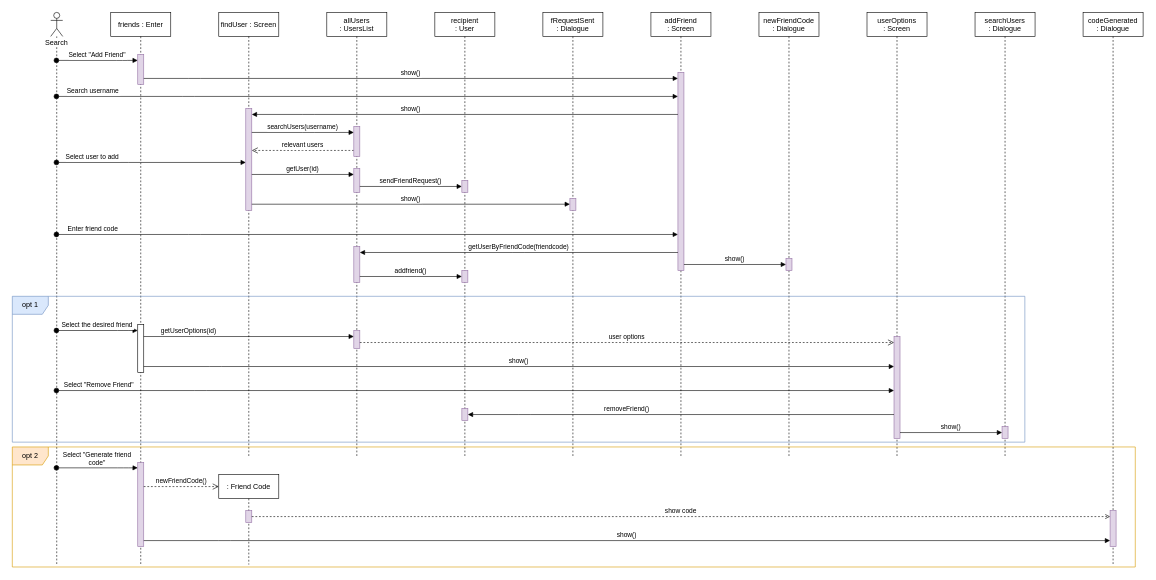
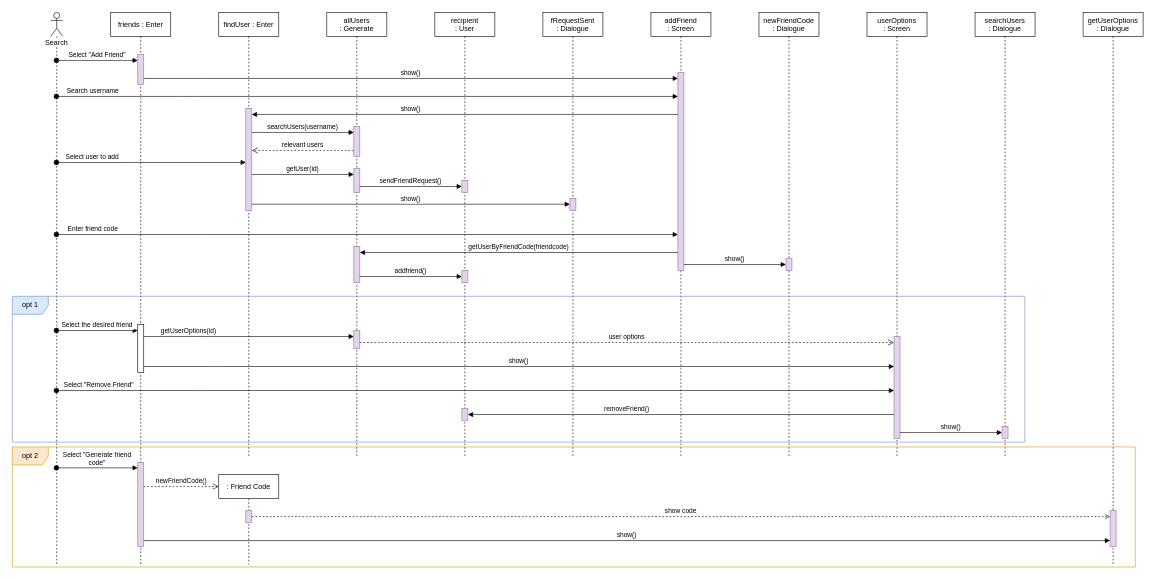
  <mxCell id="0" />
  <mxCell id="1" parent="0" />
  <mxCell id="2" value="friends : Enter" style="shape=umlLifeline;perimeter=lifelinePerimeter;container=1;collapsible=0;recursiveResize=0;rounded=0;shadow=0;strokeWidth=1;" parent="1" vertex="1"><mxGeometry x="184" y="20" width="100" height="920" as="geometry" /></mxCell>
  <mxCell id="3" value="" style="points=[];perimeter=orthogonalPerimeter;rounded=0;shadow=0;strokeWidth=1;fillColor=#e1d5e7;strokeColor=#9673a6;" parent="2" vertex="1"><mxGeometry x="45" y="70" width="10" height="50" as="geometry" /></mxCell>
  <mxCell id="4" value="" style="points=[];perimeter=orthogonalPerimeter;rounded=0;shadow=0;strokeWidth=1;" vertex="1" parent="2"><mxGeometry x="45" y="520" width="10" height="80" as="geometry" /></mxCell>
  <mxCell id="5" value="" style="points=[];perimeter=orthogonalPerimeter;rounded=0;shadow=0;strokeWidth=1;fillColor=#e1d5e7;strokeColor=#9673a6;" vertex="1" parent="2"><mxGeometry x="45" y="750" width="10" height="140" as="geometry" /></mxCell>
  <mxCell id="6" value="addFriend&#10;: Screen" style="shape=umlLifeline;perimeter=lifelinePerimeter;container=1;collapsible=0;recursiveResize=0;rounded=0;shadow=0;strokeWidth=1;" parent="1" vertex="1"><mxGeometry x="1084" y="20" width="100" height="740" as="geometry" /></mxCell>
  <mxCell id="7" value="" style="points=[];perimeter=orthogonalPerimeter;rounded=0;shadow=0;strokeWidth=1;fillColor=#e1d5e7;strokeColor=#9673a6;" vertex="1" parent="6"><mxGeometry x="45" y="100" width="10" height="330" as="geometry" /></mxCell>
  <mxCell id="8" value="relevant users" style="verticalAlign=bottom;endArrow=open;dashed=1;endSize=8;shadow=0;strokeWidth=1;" parent="1" source="11" target="17" edge="1"><mxGeometry relative="1" as="geometry"><mxPoint x="624" y="240" as="targetPoint" /><mxPoint x="754" y="240" as="sourcePoint" /><Array as="points"><mxPoint x="504" y="250" /></Array></mxGeometry></mxCell>
  <mxCell id="9" value="newFriendCode()" style="verticalAlign=bottom;endArrow=open;dashed=1;endSize=8;shadow=0;strokeWidth=1;" parent="1" source="5" edge="1"><mxGeometry relative="1" as="geometry"><mxPoint x="364" y="810" as="targetPoint" /><mxPoint x="244" y="810" as="sourcePoint" /></mxGeometry></mxCell>
- <mxCell id="10" value="allUsers&#10;: UsersList" style="shape=umlLifeline;perimeter=lifelinePerimeter;container=1;collapsible=0;recursiveResize=0;rounded=0;shadow=0;strokeWidth=1;" vertex="1" parent="1"><mxGeometry x="544" y="20" width="100" height="740" as="geometry" /></mxCell>
+ <mxCell id="10" value="allUsers&#10;: Generate" style="shape=umlLifeline;perimeter=lifelinePerimeter;container=1;collapsible=0;recursiveResize=0;rounded=0;shadow=0;strokeWidth=1;" vertex="1" parent="1"><mxGeometry x="544" y="20" width="100" height="740" as="geometry" /></mxCell>
  <mxCell id="11" value="" style="points=[];perimeter=orthogonalPerimeter;rounded=0;shadow=0;strokeWidth=1;fillColor=#e1d5e7;strokeColor=#9673a6;" vertex="1" parent="10"><mxGeometry x="45" y="190" width="10" height="50" as="geometry" /></mxCell>
  <mxCell id="12" value="" style="points=[];perimeter=orthogonalPerimeter;rounded=0;shadow=0;strokeWidth=1;fillColor=#e1d5e7;strokeColor=#9673a6;" vertex="1" parent="10"><mxGeometry x="45" y="260" width="10" height="40" as="geometry" /></mxCell>
  <mxCell id="13" value="sendFriendRequest()" style="verticalAlign=bottom;endArrow=block;shadow=0;strokeWidth=1;" edge="1" parent="10"><mxGeometry relative="1" as="geometry"><mxPoint x="55" y="290.0" as="sourcePoint" /><mxPoint x="225" y="290.0" as="targetPoint" /><Array as="points"><mxPoint x="150" y="290" /></Array></mxGeometry></mxCell>
  <mxCell id="14" value="" style="points=[];perimeter=orthogonalPerimeter;rounded=0;shadow=0;strokeWidth=1;fillColor=#e1d5e7;strokeColor=#9673a6;" vertex="1" parent="10"><mxGeometry x="45" y="390" width="10" height="60" as="geometry" /></mxCell>
  <mxCell id="15" value="" style="points=[];perimeter=orthogonalPerimeter;rounded=0;shadow=0;strokeWidth=1;fillColor=#e1d5e7;strokeColor=#9673a6;" vertex="1" parent="10"><mxGeometry x="45" y="530" width="10" height="30" as="geometry" /></mxCell>
- <mxCell id="16" value="findUser : Screen" style="shape=umlLifeline;perimeter=lifelinePerimeter;container=1;collapsible=0;recursiveResize=0;rounded=0;shadow=0;strokeWidth=1;" vertex="1" parent="1"><mxGeometry x="364" y="20" width="100" height="740" as="geometry" /></mxCell>
+ <mxCell id="16" value="findUser : Enter" style="shape=umlLifeline;perimeter=lifelinePerimeter;container=1;collapsible=0;recursiveResize=0;rounded=0;shadow=0;strokeWidth=1;" vertex="1" parent="1"><mxGeometry x="364" y="20" width="100" height="740" as="geometry" /></mxCell>
  <mxCell id="17" value="" style="points=[];perimeter=orthogonalPerimeter;rounded=0;shadow=0;strokeWidth=1;fillColor=#e1d5e7;strokeColor=#9673a6;" vertex="1" parent="16"><mxGeometry x="45" y="160" width="10" height="170" as="geometry" /></mxCell>
  <mxCell id="18" value="fRequestSent&#10;: Dialogue" style="shape=umlLifeline;perimeter=lifelinePerimeter;container=1;collapsible=0;recursiveResize=0;rounded=0;shadow=0;strokeWidth=1;" vertex="1" parent="1"><mxGeometry x="904" y="20" width="100" height="740" as="geometry" /></mxCell>
  <mxCell id="19" value="" style="points=[];perimeter=orthogonalPerimeter;rounded=0;shadow=0;strokeWidth=1;fillColor=#e1d5e7;strokeColor=#9673a6;" vertex="1" parent="18"><mxGeometry x="45" y="310" width="10" height="20" as="geometry" /></mxCell>
  <mxCell id="20" value="show()" style="verticalAlign=bottom;endArrow=block;shadow=0;strokeWidth=1;" edge="1" parent="1" source="3" target="7"><mxGeometry relative="1" as="geometry"><mxPoint x="244" y="130" as="sourcePoint" /><mxPoint x="384" y="130" as="targetPoint" /><Array as="points"><mxPoint x="324" y="130" /></Array></mxGeometry></mxCell>
  <mxCell id="21" value="Search username" style="verticalAlign=bottom;startArrow=oval;endArrow=block;startSize=8;shadow=0;strokeWidth=1;" edge="1" parent="1" source="30" target="7"><mxGeometry x="-0.883" relative="1" as="geometry"><mxPoint x="114" y="169.5" as="sourcePoint" /><mxPoint x="229" y="169.5" as="targetPoint" /><Array as="points"><mxPoint x="314" y="160" /></Array><mxPoint as="offset" /></mxGeometry></mxCell>
  <mxCell id="22" value="show()" style="verticalAlign=bottom;endArrow=block;shadow=0;strokeWidth=1;" edge="1" parent="1" source="7" target="17"><mxGeometry x="0.254" relative="1" as="geometry"><mxPoint x="429" y="190" as="sourcePoint" /><mxPoint x="599" y="190" as="targetPoint" /><Array as="points"><mxPoint x="514" y="190" /></Array><mxPoint as="offset" /></mxGeometry></mxCell>
  <mxCell id="23" value="searchUsers(username)" style="verticalAlign=bottom;endArrow=block;shadow=0;strokeWidth=1;" edge="1" parent="1" source="17" target="11"><mxGeometry relative="1" as="geometry"><mxPoint x="609" y="220" as="sourcePoint" /><mxPoint x="779" y="220" as="targetPoint" /><Array as="points"><mxPoint x="514" y="220" /></Array></mxGeometry></mxCell>
  <mxCell id="24" value="Select user to add" style="verticalAlign=bottom;startArrow=oval;endArrow=block;startSize=8;shadow=0;strokeWidth=1;" edge="1" parent="1" source="30" target="17"><mxGeometry x="-0.617" relative="1" as="geometry"><mxPoint x="114" y="260" as="sourcePoint" /><mxPoint x="409" y="260" as="targetPoint" /><mxPoint as="offset" /><Array as="points"><mxPoint x="224" y="270" /></Array></mxGeometry></mxCell>
  <mxCell id="25" value="getUser(id)" style="verticalAlign=bottom;endArrow=block;shadow=0;strokeWidth=1;" edge="1" parent="1" source="17" target="12"><mxGeometry relative="1" as="geometry"><mxPoint x="599" y="290" as="sourcePoint" /><mxPoint x="769" y="290" as="targetPoint" /><Array as="points"><mxPoint x="514" y="290" /></Array></mxGeometry></mxCell>
  <mxCell id="26" value="recipient&#10;: User" style="shape=umlLifeline;perimeter=lifelinePerimeter;container=1;collapsible=0;recursiveResize=0;rounded=0;shadow=0;strokeWidth=1;" vertex="1" parent="1"><mxGeometry x="724" y="20" width="100" height="740" as="geometry" /></mxCell>
  <mxCell id="27" value="" style="points=[];perimeter=orthogonalPerimeter;rounded=0;shadow=0;strokeWidth=1;fillColor=#e1d5e7;strokeColor=#9673a6;" vertex="1" parent="26"><mxGeometry x="45" y="280" width="10" height="20" as="geometry" /></mxCell>
  <mxCell id="28" value="" style="points=[];perimeter=orthogonalPerimeter;rounded=0;shadow=0;strokeWidth=1;fillColor=#e1d5e7;strokeColor=#9673a6;" vertex="1" parent="26"><mxGeometry x="45" y="430" width="10" height="20" as="geometry" /></mxCell>
  <mxCell id="29" value="" style="points=[];perimeter=orthogonalPerimeter;rounded=0;shadow=0;strokeWidth=1;fillColor=#e1d5e7;strokeColor=#9673a6;" vertex="1" parent="26"><mxGeometry x="45" y="660" width="10" height="20" as="geometry" /></mxCell>
  <mxCell id="30" value="Search" style="shape=umlLifeline;participant=umlActor;perimeter=lifelinePerimeter;container=1;collapsible=0;recursiveResize=0;verticalAlign=top;spacingTop=36;outlineConnect=0;whiteSpace=wrap;html=1;labelBorderColor=none;labelBackgroundColor=default;" vertex="1" parent="1"><mxGeometry x="84" y="20" width="20" height="920" as="geometry" /></mxCell>
  <mxCell id="31" value="Select &quot;Add Friend&quot;" style="verticalAlign=bottom;startArrow=oval;endArrow=block;startSize=8;shadow=0;strokeWidth=1;" parent="1" target="3" edge="1" source="30"><mxGeometry relative="1" as="geometry"><mxPoint x="114" y="100" as="sourcePoint" /><Array as="points"><mxPoint x="204" y="100" /></Array></mxGeometry></mxCell>
  <mxCell id="32" value="show()" style="verticalAlign=bottom;endArrow=block;shadow=0;strokeWidth=1;" edge="1" parent="1" source="17" target="19"><mxGeometry relative="1" as="geometry"><mxPoint x="599" y="339.58" as="sourcePoint" /><mxPoint x="769" y="339.58" as="targetPoint" /><Array as="points"><mxPoint x="694" y="339.58" /></Array></mxGeometry></mxCell>
  <mxCell id="33" value="Enter friend code" style="verticalAlign=bottom;startArrow=oval;endArrow=block;startSize=8;shadow=0;strokeWidth=1;" edge="1" parent="1" source="30" target="7"><mxGeometry x="-0.883" relative="1" as="geometry"><mxPoint x="93.997" y="370" as="sourcePoint" /><mxPoint x="1129.33" y="370" as="targetPoint" /><Array as="points"><mxPoint x="324" y="390" /></Array><mxPoint as="offset" /></mxGeometry></mxCell>
  <mxCell id="34" value="getUserByFriendCode(friendcode)" style="verticalAlign=bottom;endArrow=block;shadow=0;strokeWidth=1;" edge="1" parent="1" source="7" target="14"><mxGeometry relative="1" as="geometry"><mxPoint x="1134" y="420" as="sourcePoint" /><mxPoint x="634" y="420" as="targetPoint" /><Array as="points"><mxPoint x="864" y="420" /></Array><mxPoint as="offset" /></mxGeometry></mxCell>
  <mxCell id="35" value="addfriend()" style="verticalAlign=bottom;endArrow=block;shadow=0;strokeWidth=1;" edge="1" parent="1" source="14" target="28"><mxGeometry relative="1" as="geometry"><mxPoint x="599" y="460" as="sourcePoint" /><mxPoint x="769" y="460" as="targetPoint" /><Array as="points"><mxPoint x="684" y="460" /></Array></mxGeometry></mxCell>
  <mxCell id="36" value="newFriendCode&#10;: Dialogue" style="shape=umlLifeline;perimeter=lifelinePerimeter;container=1;collapsible=0;recursiveResize=0;rounded=0;shadow=0;strokeWidth=1;" vertex="1" parent="1"><mxGeometry x="1264" y="20" width="100" height="740" as="geometry" /></mxCell>
  <mxCell id="37" value="" style="points=[];perimeter=orthogonalPerimeter;rounded=0;shadow=0;strokeWidth=1;fillColor=#e1d5e7;strokeColor=#9673a6;" vertex="1" parent="36"><mxGeometry x="45" y="410" width="10" height="20" as="geometry" /></mxCell>
  <mxCell id="38" value="show()" style="verticalAlign=bottom;endArrow=block;shadow=0;strokeWidth=1;" edge="1" parent="1" source="7" target="37"><mxGeometry relative="1" as="geometry"><mxPoint x="1134" y="440" as="sourcePoint" /><mxPoint x="1304" y="440" as="targetPoint" /><Array as="points"><mxPoint x="1219" y="440" /></Array><mxPoint as="offset" /></mxGeometry></mxCell>
  <mxCell id="39" value="Select the desired friend" style="verticalAlign=bottom;startArrow=oval;endArrow=block;startSize=8;shadow=0;strokeWidth=1;" edge="1" parent="1" source="30" target="4"><mxGeometry relative="1" as="geometry"><mxPoint x="94" y="550" as="sourcePoint" /><mxPoint x="229.5" y="550" as="targetPoint" /><Array as="points"><mxPoint x="205" y="550" /></Array></mxGeometry></mxCell>
  <mxCell id="40" value="getUserOptions(id)" style="verticalAlign=bottom;endArrow=block;shadow=0;strokeWidth=1;" edge="1" parent="1" source="4" target="15"><mxGeometry x="-0.571" relative="1" as="geometry"><mxPoint x="239" y="564.5" as="sourcePoint" /><mxPoint x="409" y="564.5" as="targetPoint" /><Array as="points"><mxPoint x="334" y="560" /></Array><mxPoint as="offset" /></mxGeometry></mxCell>
  <mxCell id="41" value="userOptions&#10;: Screen" style="shape=umlLifeline;perimeter=lifelinePerimeter;container=1;collapsible=0;recursiveResize=0;rounded=0;shadow=0;strokeWidth=1;" vertex="1" parent="1"><mxGeometry x="1444" y="20" width="100" height="740" as="geometry" /></mxCell>
  <mxCell id="42" value="" style="points=[];perimeter=orthogonalPerimeter;rounded=0;shadow=0;strokeWidth=1;fillColor=#e1d5e7;strokeColor=#9673a6;" vertex="1" parent="41"><mxGeometry x="45" y="540" width="10" height="170" as="geometry" /></mxCell>
  <mxCell id="43" value="user options" style="verticalAlign=bottom;endArrow=open;dashed=1;endSize=8;shadow=0;strokeWidth=1;" edge="1" parent="1" source="15" target="42"><mxGeometry relative="1" as="geometry"><mxPoint x="1434" y="570" as="targetPoint" /><mxPoint x="604" y="570" as="sourcePoint" /><Array as="points"><mxPoint x="654" y="570" /></Array></mxGeometry></mxCell>
  <mxCell id="44" value="show()" style="verticalAlign=bottom;endArrow=block;shadow=0;strokeWidth=1;" edge="1" parent="1" source="4" target="42"><mxGeometry relative="1" as="geometry"><mxPoint x="274" y="610" as="sourcePoint" /><mxPoint x="1164" y="610" as="targetPoint" /><Array as="points"><mxPoint x="359" y="610" /></Array></mxGeometry></mxCell>
  <mxCell id="45" value="Select &quot;Remove Friend&quot;" style="verticalAlign=bottom;startArrow=oval;endArrow=block;startSize=8;shadow=0;strokeWidth=1;" edge="1" parent="1" source="30" target="42"><mxGeometry x="-0.899" relative="1" as="geometry"><mxPoint x="103.5" y="650" as="sourcePoint" /><mxPoint x="1139" y="650" as="targetPoint" /><Array as="points"><mxPoint x="334" y="650" /></Array><mxPoint x="1" as="offset" /></mxGeometry></mxCell>
  <mxCell id="46" value="searchUsers&#10;: Dialogue" style="shape=umlLifeline;perimeter=lifelinePerimeter;container=1;collapsible=0;recursiveResize=0;rounded=0;shadow=0;strokeWidth=1;" vertex="1" parent="1"><mxGeometry x="1624" y="20" width="100" height="740" as="geometry" /></mxCell>
  <mxCell id="47" value="" style="points=[];perimeter=orthogonalPerimeter;rounded=0;shadow=0;strokeWidth=1;fillColor=#e1d5e7;strokeColor=#9673a6;" vertex="1" parent="46"><mxGeometry x="45" y="690" width="10" height="20" as="geometry" /></mxCell>
  <mxCell id="48" value="removeFriend()" style="verticalAlign=bottom;endArrow=block;shadow=0;strokeWidth=1;" edge="1" parent="1"><mxGeometry x="0.254" relative="1" as="geometry"><mxPoint x="1489" y="690" as="sourcePoint" /><mxPoint x="779" y="690" as="targetPoint" /><Array as="points"><mxPoint x="874" y="690" /></Array><mxPoint as="offset" /></mxGeometry></mxCell>
  <mxCell id="49" value="show()" style="verticalAlign=bottom;endArrow=block;shadow=0;strokeWidth=1;" edge="1" parent="1" source="42" target="47"><mxGeometry relative="1" as="geometry"><mxPoint x="1504" y="720" as="sourcePoint" /><mxPoint x="1674" y="720" as="targetPoint" /><Array as="points"><mxPoint x="1584" y="720" /></Array><mxPoint as="offset" /></mxGeometry></mxCell>
  <mxCell id="50" value=": Friend Code" style="shape=umlLifeline;perimeter=lifelinePerimeter;container=1;collapsible=0;recursiveResize=0;rounded=0;shadow=0;strokeWidth=1;" vertex="1" parent="1"><mxGeometry x="364" y="790" width="100" height="150" as="geometry" /></mxCell>
  <mxCell id="51" value="" style="points=[];perimeter=orthogonalPerimeter;rounded=0;shadow=0;strokeWidth=1;fillColor=#e1d5e7;strokeColor=#9673a6;" vertex="1" parent="50"><mxGeometry x="45" y="60" width="10" height="20" as="geometry" /></mxCell>
  <mxCell id="52" value="Select &quot;Generate friend&#10;code&quot;" style="verticalAlign=bottom;startArrow=oval;endArrow=block;startSize=8;shadow=0;strokeWidth=1;" edge="1" parent="1" source="30" target="5"><mxGeometry relative="1" as="geometry"><mxPoint x="94.004" y="778.82" as="sourcePoint" /><mxPoint x="229.68" y="778.82" as="targetPoint" /><Array as="points"><mxPoint x="205.68" y="778.82" /></Array></mxGeometry></mxCell>
- <mxCell id="53" value="codeGenerated&#10;: Dialogue" style="shape=umlLifeline;perimeter=lifelinePerimeter;container=1;collapsible=0;recursiveResize=0;rounded=0;shadow=0;strokeWidth=1;" vertex="1" parent="1"><mxGeometry x="1804" y="20" width="100" height="920" as="geometry" /></mxCell>
+ <mxCell id="53" value="getUserOptions&#10;: Dialogue" style="shape=umlLifeline;perimeter=lifelinePerimeter;container=1;collapsible=0;recursiveResize=0;rounded=0;shadow=0;strokeWidth=1;" vertex="1" parent="1"><mxGeometry x="1804" y="20" width="100" height="920" as="geometry" /></mxCell>
  <mxCell id="54" value="" style="points=[];perimeter=orthogonalPerimeter;rounded=0;shadow=0;strokeWidth=1;fillColor=#e1d5e7;strokeColor=#9673a6;" vertex="1" parent="53"><mxGeometry x="45" y="830" width="10" height="60" as="geometry" /></mxCell>
  <mxCell id="55" value="show code" style="verticalAlign=bottom;endArrow=open;shadow=0;strokeWidth=1;endFill=0;dashed=1;" edge="1" parent="1" source="51" target="54"><mxGeometry relative="1" as="geometry"><mxPoint x="424" y="864.76" as="sourcePoint" /><mxPoint x="1689" y="864.76" as="targetPoint" /><Array as="points" /></mxGeometry></mxCell>
  <mxCell id="56" value="show()" style="verticalAlign=bottom;endArrow=block;shadow=0;strokeWidth=1;" edge="1" parent="1" source="5" target="54"><mxGeometry relative="1" as="geometry"><mxPoint x="254" y="900" as="sourcePoint" /><mxPoint x="1504" y="900" as="targetPoint" /><Array as="points"><mxPoint x="374" y="900" /></Array></mxGeometry></mxCell>
  <mxCell id="57" value="opt 2" style="shape=umlFrame;whiteSpace=wrap;html=1;labelBackgroundColor=none;labelBorderColor=none;fillColor=#ffe6cc;strokeColor=#d79b00;" vertex="1" parent="1"><mxGeometry x="20" y="744" width="1871" height="200" as="geometry" /></mxCell>
  <mxCell id="58" value="opt 1" style="shape=umlFrame;whiteSpace=wrap;html=1;labelBackgroundColor=none;labelBorderColor=none;fillColor=#dae8fc;strokeColor=#6c8ebf;" vertex="1" parent="1"><mxGeometry x="20" y="493" width="1687" height="243" as="geometry" /></mxCell>
